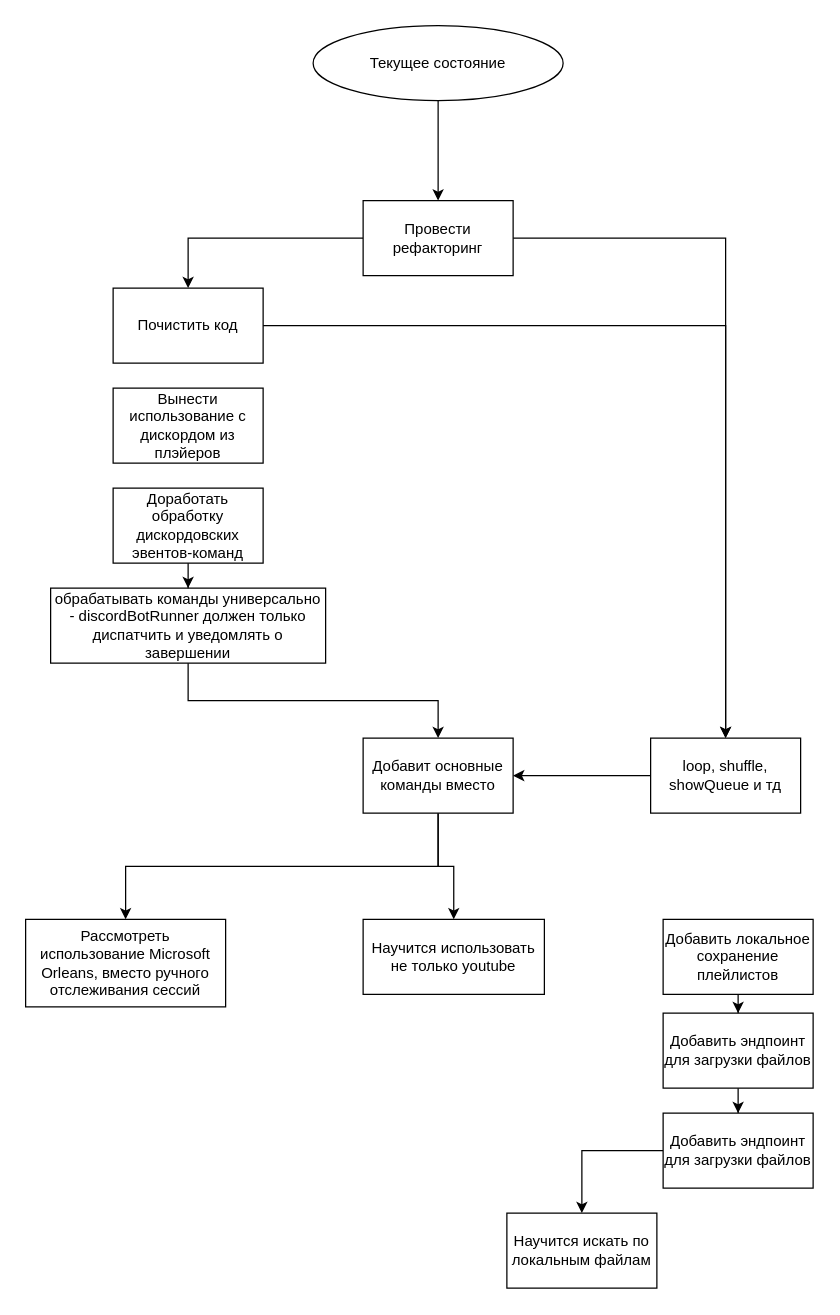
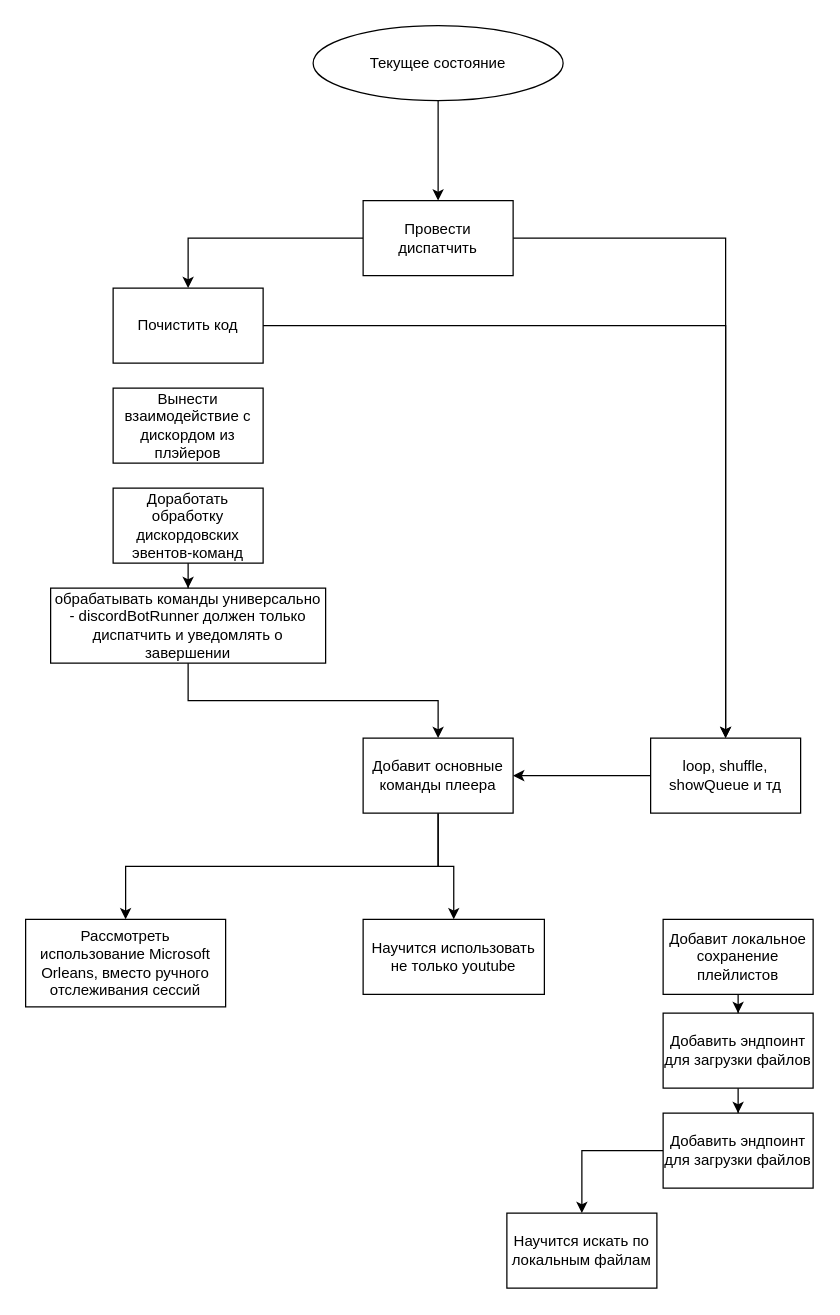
  <mxCell id="0" />
  <mxCell id="1" parent="0" />
  <mxCell id="2" style="edgeStyle=orthogonalEdgeStyle;rounded=0;orthogonalLoop=1;jettySize=auto;html=1;" edge="1" parent="1" source="3" target="6"><mxGeometry relative="1" as="geometry"><mxPoint x="350" y="190" as="targetPoint" /></mxGeometry></mxCell>
  <mxCell id="3" value="Текущее состояние" style="ellipse;whiteSpace=wrap;html=1;" vertex="1" parent="1"><mxGeometry x="250" y="20" width="200" height="60" as="geometry" /></mxCell>
  <mxCell id="4" value="" style="edgeStyle=orthogonalEdgeStyle;rounded=0;orthogonalLoop=1;jettySize=auto;html=1;" edge="1" parent="1" source="6" target="8"><mxGeometry relative="1" as="geometry" /></mxCell>
  <mxCell id="5" value="" style="edgeStyle=orthogonalEdgeStyle;rounded=0;orthogonalLoop=1;jettySize=auto;html=1;" edge="1" parent="1" source="6" target="18"><mxGeometry relative="1" as="geometry" /></mxCell>
- <mxCell id="6" value="Провести рефакторинг" style="rounded=0;whiteSpace=wrap;html=1;" vertex="1" parent="1"><mxGeometry x="290" y="160" width="120" height="60" as="geometry" /></mxCell>
+ <mxCell id="6" value="Провести диспатчить" style="rounded=0;whiteSpace=wrap;html=1;" vertex="1" parent="1"><mxGeometry x="290" y="160" width="120" height="60" as="geometry" /></mxCell>
  <mxCell id="7" value="" style="edgeStyle=orthogonalEdgeStyle;rounded=0;orthogonalLoop=1;jettySize=auto;html=1;" edge="1" parent="1" source="8" target="18"><mxGeometry relative="1" as="geometry" /></mxCell>
  <mxCell id="8" value="Почистить код" style="rounded=0;whiteSpace=wrap;html=1;fillColor=none;" vertex="1" parent="1"><mxGeometry x="90" y="230" width="120" height="60" as="geometry" /></mxCell>
- <mxCell id="9" value="Вынести использование с дискордом из плэйеров" style="rounded=0;whiteSpace=wrap;html=1;fillColor=none;" vertex="1" parent="1"><mxGeometry x="90" y="310" width="120" height="60" as="geometry" /></mxCell>
+ <mxCell id="9" value="Вынести взаимодействие с дискордом из плэйеров" style="rounded=0;whiteSpace=wrap;html=1;fillColor=none;" vertex="1" parent="1"><mxGeometry x="90" y="310" width="120" height="60" as="geometry" /></mxCell>
  <mxCell id="10" value="" style="edgeStyle=orthogonalEdgeStyle;rounded=0;orthogonalLoop=1;jettySize=auto;html=1;" edge="1" parent="1" source="11" target="13"><mxGeometry relative="1" as="geometry" /></mxCell>
  <mxCell id="11" value="Доработать обработку дискордовских эвентов-команд" style="rounded=0;whiteSpace=wrap;html=1;fillColor=none;" vertex="1" parent="1"><mxGeometry x="90" y="390" width="120" height="60" as="geometry" /></mxCell>
  <mxCell id="12" style="edgeStyle=orthogonalEdgeStyle;rounded=0;orthogonalLoop=1;jettySize=auto;html=1;entryX=0.5;entryY=0;entryDx=0;entryDy=0;exitX=0.5;exitY=1;exitDx=0;exitDy=0;" edge="1" parent="1" source="13" target="16"><mxGeometry relative="1" as="geometry" /></mxCell>
  <mxCell id="13" value="обрабатывать команды универсально - discordBotRunner должен только диспатчить и уведомлять о завершении" style="rounded=0;whiteSpace=wrap;html=1;fillColor=none;" vertex="1" parent="1"><mxGeometry x="40" y="470" width="220" height="60" as="geometry" /></mxCell>
  <mxCell id="14" value="" style="edgeStyle=orthogonalEdgeStyle;rounded=0;orthogonalLoop=1;jettySize=auto;html=1;exitX=0.5;exitY=1;exitDx=0;exitDy=0;" edge="1" parent="1" source="16" target="19"><mxGeometry relative="1" as="geometry" /></mxCell>
  <mxCell id="15" style="edgeStyle=orthogonalEdgeStyle;rounded=0;orthogonalLoop=1;jettySize=auto;html=1;" edge="1" parent="1" source="16" target="20"><mxGeometry relative="1" as="geometry"><mxPoint x="350" y="740" as="targetPoint" /></mxGeometry></mxCell>
- <mxCell id="16" value="Добавит основные команды вместо" style="rounded=0;whiteSpace=wrap;html=1;" vertex="1" parent="1"><mxGeometry x="290" y="590" width="120" height="60" as="geometry" /></mxCell>
+ <mxCell id="16" value="Добавит основные команды плеера" style="rounded=0;whiteSpace=wrap;html=1;" vertex="1" parent="1"><mxGeometry x="290" y="590" width="120" height="60" as="geometry" /></mxCell>
  <mxCell id="17" value="" style="edgeStyle=orthogonalEdgeStyle;rounded=0;orthogonalLoop=1;jettySize=auto;html=1;" edge="1" parent="1" source="18" target="16"><mxGeometry relative="1" as="geometry" /></mxCell>
  <mxCell id="18" value="loop, shuffle, showQueue и тд" style="rounded=0;whiteSpace=wrap;html=1;fillColor=none;" vertex="1" parent="1"><mxGeometry x="520" y="590" width="120" height="60" as="geometry" /></mxCell>
  <mxCell id="19" value="Рассмотреть использование Microsoft Orleans, вместо ручного отслеживания сессий" style="rounded=0;whiteSpace=wrap;html=1;" vertex="1" parent="1"><mxGeometry x="20" y="735" width="160" height="70" as="geometry" /></mxCell>
  <mxCell id="20" value="Научится использовать не только youtube" style="rounded=0;whiteSpace=wrap;html=1;fillColor=default;" vertex="1" parent="1"><mxGeometry x="290" y="735" width="145" height="60" as="geometry" /></mxCell>
  <mxCell id="21" value="" style="edgeStyle=orthogonalEdgeStyle;rounded=0;orthogonalLoop=1;jettySize=auto;html=1;" edge="1" parent="1" source="22" target="24"><mxGeometry relative="1" as="geometry" /></mxCell>
- <mxCell id="22" value="Добавить локальное сохранение плейлистов" style="rounded=0;whiteSpace=wrap;html=1;fillColor=default;" vertex="1" parent="1"><mxGeometry x="530" y="735" width="120" height="60" as="geometry" /></mxCell>
+ <mxCell id="22" value="Добавит локальное сохранение плейлистов" style="rounded=0;whiteSpace=wrap;html=1;fillColor=default;" vertex="1" parent="1"><mxGeometry x="530" y="735" width="120" height="60" as="geometry" /></mxCell>
  <mxCell id="23" value="" style="edgeStyle=orthogonalEdgeStyle;rounded=0;orthogonalLoop=1;jettySize=auto;html=1;" edge="1" parent="1" source="24" target="26"><mxGeometry relative="1" as="geometry" /></mxCell>
  <mxCell id="24" value="Добавить эндпоинт для загрузки файлов" style="rounded=0;whiteSpace=wrap;html=1;fillColor=default;" vertex="1" parent="1"><mxGeometry x="530" y="810" width="120" height="60" as="geometry" /></mxCell>
  <mxCell id="25" value="" style="edgeStyle=orthogonalEdgeStyle;rounded=0;orthogonalLoop=1;jettySize=auto;html=1;" edge="1" parent="1" source="26" target="27"><mxGeometry relative="1" as="geometry" /></mxCell>
  <mxCell id="26" value="Добавить эндпоинт для загрузки файлов" style="rounded=0;whiteSpace=wrap;html=1;fillColor=default;" vertex="1" parent="1"><mxGeometry x="530" y="890" width="120" height="60" as="geometry" /></mxCell>
  <mxCell id="27" value="Научится искать по локальным файлам" style="rounded=0;whiteSpace=wrap;html=1;fillColor=default;" vertex="1" parent="1"><mxGeometry x="405" y="970" width="120" height="60" as="geometry" /></mxCell>
